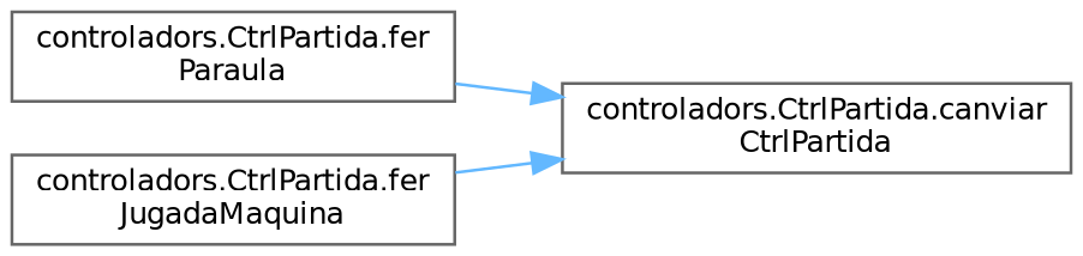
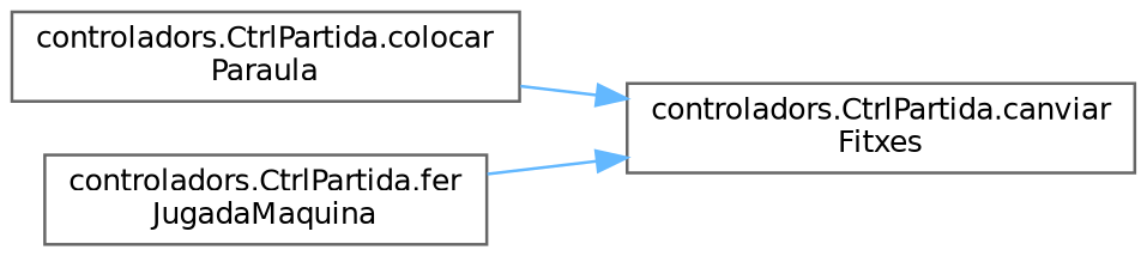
  digraph {
    rankdir=RL
    node [color=grey40 fillcolor=white fontname=Helvetica fontsize=10 shape=box style=filled]
    edge [color=steelblue1 dir=back fontname=Helvetica fontsize=10 labelfontname=Helvetica labelfontsize=10 style=solid]
-   n1 [height=0.2 label="controladors.CtrlPartida.canviar\lCtrlPartida" width=0.4]
-   n2 [height=0.2 label="controladors.CtrlPartida.fer\lParaula" width=0.4]
+   n1 [height=0.2 label="controladors.CtrlPartida.canviar\lFitxes" width=0.4]
+   n2 [height=0.2 label="controladors.CtrlPartida.colocar\lParaula" width=0.4]
    n3 [height=0.2 label="controladors.CtrlPartida.fer\lJugadaMaquina" width=0.4]
    n1 -> n2
    n1 -> n3
  }
